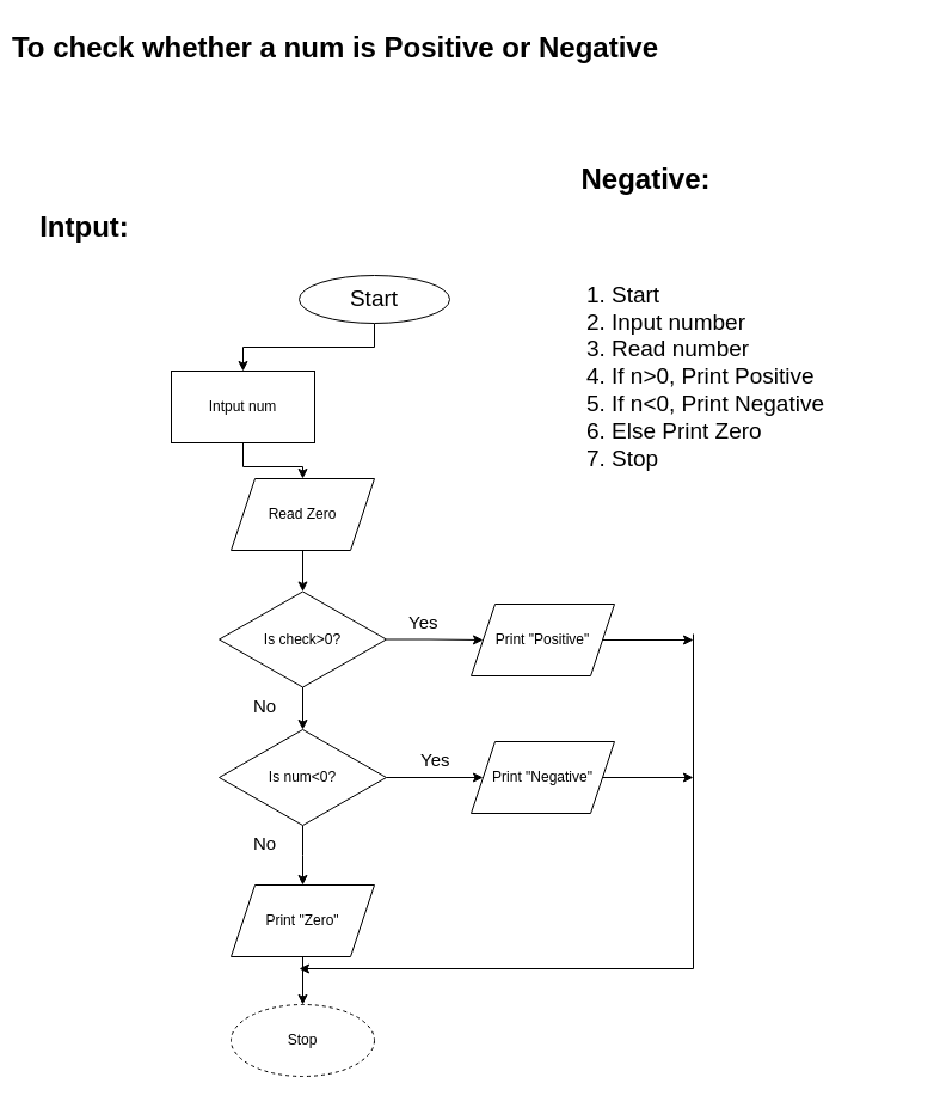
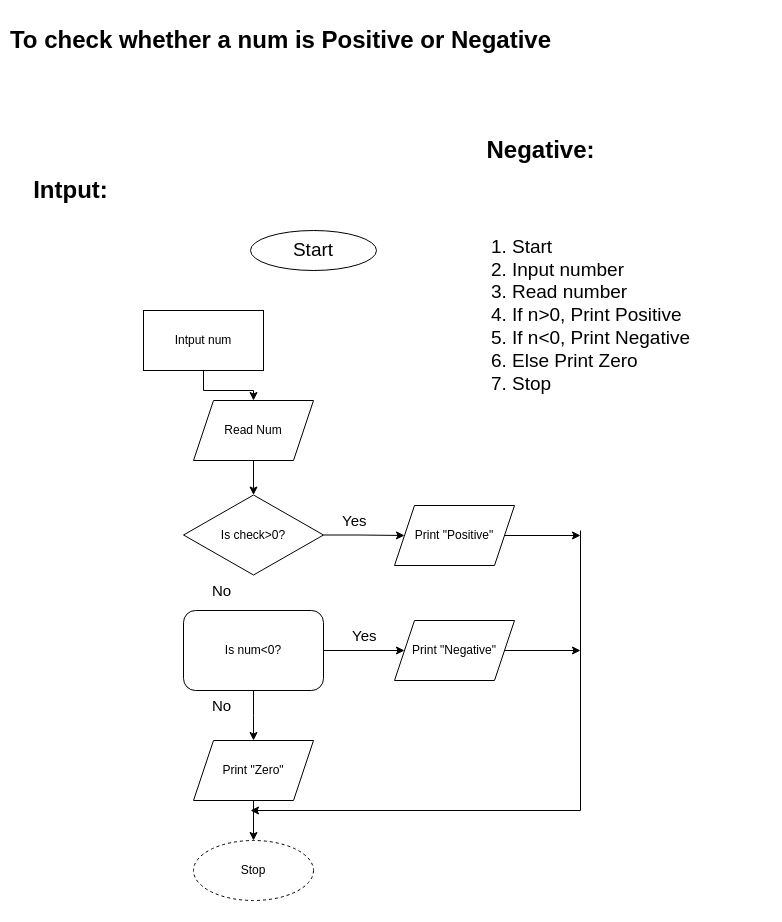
  <mxCell id="0" />
  <mxCell id="1" parent="0" />
- <mxCell id="2" value="" style="edgeStyle=orthogonalEdgeStyle;rounded=0;orthogonalLoop=1;jettySize=auto;html=1;" parent="1" source="3" target="9" edge="1"><mxGeometry relative="1" as="geometry" /></mxCell>
  <mxCell id="3" value="&lt;font style=&quot;font-size: 19px;&quot;&gt;Start&lt;/font&gt;" style="ellipse;whiteSpace=wrap;html=1;" parent="1" vertex="1"><mxGeometry x="250" y="230" width="126" height="40" as="geometry" /></mxCell>
  <mxCell id="4" value="Negative:" style="text;strokeColor=none;fillColor=none;html=1;fontSize=24;fontStyle=1;verticalAlign=middle;align=center;" parent="1" vertex="1"><mxGeometry x="490" y="130" width="100" height="40" as="geometry" /></mxCell>
  <mxCell id="5" value="Intput:" style="text;strokeColor=none;fillColor=none;html=1;fontSize=24;fontStyle=1;verticalAlign=middle;align=center;" parent="1" vertex="1"><mxGeometry x="20" y="170" width="100" height="40" as="geometry" /></mxCell>
  <mxCell id="6" value="To check whether a num is Positive or Negative" style="text;strokeColor=none;fillColor=none;html=1;fontSize=24;fontStyle=1;verticalAlign=middle;align=center;" parent="1" vertex="1"><mxGeometry x="230" y="20" width="100" height="40" as="geometry" /></mxCell>
  <mxCell id="7" value="&lt;ol&gt;&lt;li&gt;Start&lt;/li&gt;&lt;li&gt;Input number&lt;/li&gt;&lt;li&gt;Read number&lt;/li&gt;&lt;li&gt;If n&amp;gt;0, Print Positive&lt;/li&gt;&lt;li&gt;If n&amp;lt;0, Print Negative&lt;/li&gt;&lt;li&gt;Else Print Zero&lt;/li&gt;&lt;li&gt;Stop&lt;/li&gt;&lt;/ol&gt;" style="text;strokeColor=none;fillColor=none;html=1;whiteSpace=wrap;verticalAlign=middle;overflow=hidden;fontSize=19;" parent="1" vertex="1"><mxGeometry x="470" y="190" width="290" height="250" as="geometry" /></mxCell>
  <mxCell id="8" value="" style="edgeStyle=orthogonalEdgeStyle;rounded=0;orthogonalLoop=1;jettySize=auto;html=1;" parent="1" source="9" target="11" edge="1"><mxGeometry relative="1" as="geometry" /></mxCell>
  <mxCell id="9" value="Intput num" style="rounded=0;whiteSpace=wrap;html=1;" parent="1" vertex="1"><mxGeometry x="143" y="310" width="120" height="60" as="geometry" /></mxCell>
  <mxCell id="10" value="" style="edgeStyle=orthogonalEdgeStyle;rounded=0;orthogonalLoop=1;jettySize=auto;html=1;" parent="1" source="11" target="14" edge="1"><mxGeometry relative="1" as="geometry" /></mxCell>
- <mxCell id="11" value="Read Zero" style="shape=parallelogram;perimeter=parallelogramPerimeter;whiteSpace=wrap;html=1;fixedSize=1;" parent="1" vertex="1"><mxGeometry x="193" y="400" width="120" height="60" as="geometry" /></mxCell>
- <mxCell id="12" value="" style="edgeStyle=orthogonalEdgeStyle;rounded=0;orthogonalLoop=1;jettySize=auto;html=1;" parent="1" source="14" target="17" edge="1"><mxGeometry relative="1" as="geometry" /></mxCell>
+ <mxCell id="11" value="Read Num" style="shape=parallelogram;perimeter=parallelogramPerimeter;whiteSpace=wrap;html=1;fixedSize=1;" parent="1" vertex="1"><mxGeometry x="193" y="400" width="120" height="60" as="geometry" /></mxCell>
  <mxCell id="13" value="" style="edgeStyle=orthogonalEdgeStyle;rounded=0;orthogonalLoop=1;jettySize=auto;html=1;" parent="1" source="14" target="18" edge="1"><mxGeometry relative="1" as="geometry" /></mxCell>
  <mxCell id="14" value="Is check&amp;gt;0?" style="rhombus;whiteSpace=wrap;html=1;" parent="1" vertex="1"><mxGeometry x="183" y="494.5" width="140" height="80" as="geometry" /></mxCell>
  <mxCell id="15" value="" style="edgeStyle=orthogonalEdgeStyle;rounded=0;orthogonalLoop=1;jettySize=auto;html=1;" parent="1" source="17" edge="1"><mxGeometry relative="1" as="geometry"><mxPoint x="253" y="740" as="targetPoint" /></mxGeometry></mxCell>
  <mxCell id="16" value="" style="edgeStyle=orthogonalEdgeStyle;rounded=0;orthogonalLoop=1;jettySize=auto;html=1;" parent="1" source="17" target="19" edge="1"><mxGeometry relative="1" as="geometry" /></mxCell>
- <mxCell id="17" value="Is num&amp;lt;0?" style="rhombus;whiteSpace=wrap;html=1;" parent="1" vertex="1"><mxGeometry x="183" y="610" width="140" height="80" as="geometry" /></mxCell>
+ <mxCell id="17" value="Is num&amp;lt;0?" style="whiteSpace=wrap;html=1;rounded=1;" parent="1" vertex="1"><mxGeometry x="183" y="610" width="140" height="80" as="geometry" /></mxCell>
  <mxCell id="18" value="Print &quot;Positive&quot;" style="shape=parallelogram;perimeter=parallelogramPerimeter;whiteSpace=wrap;html=1;fixedSize=1;" parent="1" vertex="1"><mxGeometry x="394" y="505" width="120" height="60" as="geometry" /></mxCell>
  <mxCell id="19" value="Print &quot;Negative&quot;" style="shape=parallelogram;perimeter=parallelogramPerimeter;whiteSpace=wrap;html=1;fixedSize=1;" parent="1" vertex="1"><mxGeometry x="394" y="620" width="120" height="60" as="geometry" /></mxCell>
  <mxCell id="20" value="" style="endArrow=classic;html=1;rounded=0;" parent="1" edge="1"><mxGeometry width="50" height="50" relative="1" as="geometry"><mxPoint x="580" y="810" as="sourcePoint" /><mxPoint x="250" y="810" as="targetPoint" /><Array as="points"><mxPoint x="580" y="810" /></Array></mxGeometry></mxCell>
  <mxCell id="21" value="" style="endArrow=none;html=1;rounded=0;" parent="1" edge="1"><mxGeometry width="50" height="50" relative="1" as="geometry"><mxPoint x="580" y="810" as="sourcePoint" /><mxPoint x="580" y="530" as="targetPoint" /></mxGeometry></mxCell>
  <mxCell id="22" value="" style="endArrow=classic;html=1;rounded=0;exitX=1;exitY=0.5;exitDx=0;exitDy=0;" parent="1" source="19" edge="1"><mxGeometry width="50" height="50" relative="1" as="geometry"><mxPoint x="380" y="760" as="sourcePoint" /><mxPoint x="580" y="650" as="targetPoint" /></mxGeometry></mxCell>
  <mxCell id="23" value="" style="endArrow=classic;html=1;rounded=0;exitX=1;exitY=0.5;exitDx=0;exitDy=0;" parent="1" source="18" edge="1"><mxGeometry width="50" height="50" relative="1" as="geometry"><mxPoint x="380" y="760" as="sourcePoint" /><mxPoint x="580" y="535" as="targetPoint" /></mxGeometry></mxCell>
  <mxCell id="24" value="" style="edgeStyle=orthogonalEdgeStyle;rounded=0;orthogonalLoop=1;jettySize=auto;html=1;" parent="1" source="25" target="26" edge="1"><mxGeometry relative="1" as="geometry" /></mxCell>
  <mxCell id="25" value="Print &quot;Zero&quot;" style="shape=parallelogram;perimeter=parallelogramPerimeter;whiteSpace=wrap;html=1;fixedSize=1;" parent="1" vertex="1"><mxGeometry x="193" y="740" width="120" height="60" as="geometry" /></mxCell>
  <mxCell id="26" value="Stop" style="ellipse;whiteSpace=wrap;html=1;dashed=1;" parent="1" vertex="1"><mxGeometry x="193" y="840" width="120" height="60" as="geometry" /></mxCell>
  <mxCell id="27" value="Yes" style="text;whiteSpace=wrap;html=1;fontSize=15;" vertex="1" parent="1"><mxGeometry x="340" y="505" width="30" height="30" as="geometry" /></mxCell>
  <mxCell id="28" value="Yes" style="text;whiteSpace=wrap;html=1;fontSize=15;" vertex="1" parent="1"><mxGeometry x="350" y="620" width="30" height="30" as="geometry" /></mxCell>
  <mxCell id="29" value="No" style="text;whiteSpace=wrap;html=1;fontSize=15;" vertex="1" parent="1"><mxGeometry x="210" y="574.5" width="30" height="30" as="geometry" /></mxCell>
  <mxCell id="30" value="No" style="text;whiteSpace=wrap;html=1;fontSize=15;" vertex="1" parent="1"><mxGeometry x="210" y="690" width="30" height="30" as="geometry" /></mxCell>
